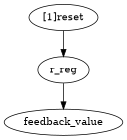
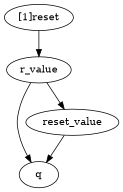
  strict digraph {
-   r_reg [complexity=6 importance=0.741935384114 rank=0.123655897352]
-   feedback_value [complexity=3 importance=0.483870629341 rank=0.16129020978]
+   q [complexity=0 importance=0.290322430297 rank=0.0]
+   r_reg [complexity=6 importance=0.741935384114 rank=0.123655897352 label=r_value]
+   feedback_value [complexity=3 importance=0.483870629341 rank=0.16129020978 label=reset_value]
    "[1]reset" [complexity=7 importance=1.61290307617 rank=0.230414725167]
+   r_reg -> q
    r_reg -> feedback_value
+   feedback_value -> q
    "[1]reset" -> r_reg
  }
